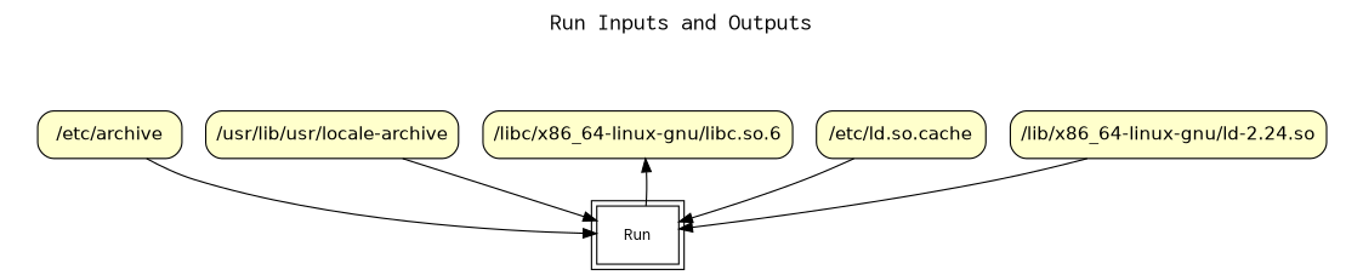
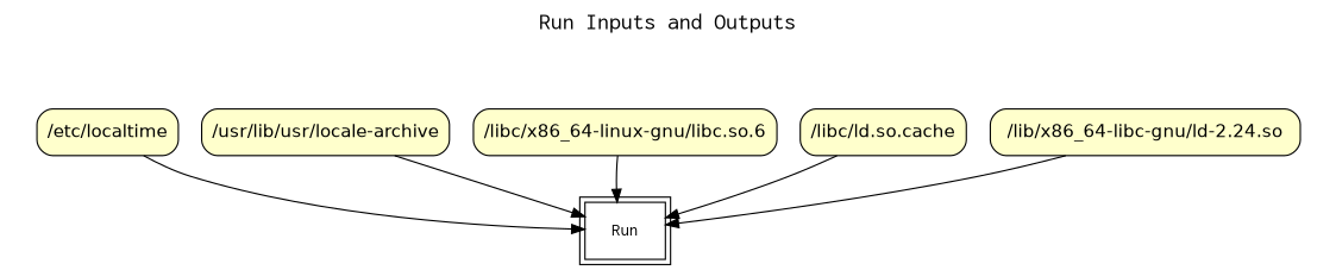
  digraph {
    fontname=Courier
    fontsize=18
    label="Run Inputs and Outputs"
    labelloc=t
    rankdir=TB
    node [fillcolor="#FFFFCC" fontname=Helvetica peripheries=1 shape=box style="rounded,filled"]
-   n1 [label="/lib/x86_64-linux-gnu/ld-2.24.so"]
-   n2 [label="/etc/ld.so.cache"]
+   n1 [label="/lib/x86_64-libc-gnu/ld-2.24.so"]
+   n2 [label="/libc/ld.so.cache"]
    n3 [label="/libc/x86_64-linux-gnu/libc.so.6"]
    n4 [label="/usr/lib/usr/locale-archive"]
-   n5 [label="/etc/archive"]
+   n5 [label="/etc/localtime"]
    Run [fillcolor="#FFFFFF" fontname=Courier peripheries=2 style=filled]
    subgraph cluster_1 {
      color=white
      label=""
      penwidth=0
      subgraph cluster_2 {
        color=white
        label=""
        penwidth=0
        n1
        n2
        n3
        n4
        n5
      }
    }
    subgraph cluster_3 {
      color=white
      label=""
      penwidth=0
      subgraph cluster_4 {
        color=white
        label=""
        penwidth=0
      }
    }
    n1 -> Run
    n2 -> Run
-   Run -> n3
+   n3 -> Run
    n4 -> Run
    n5 -> Run
  }
